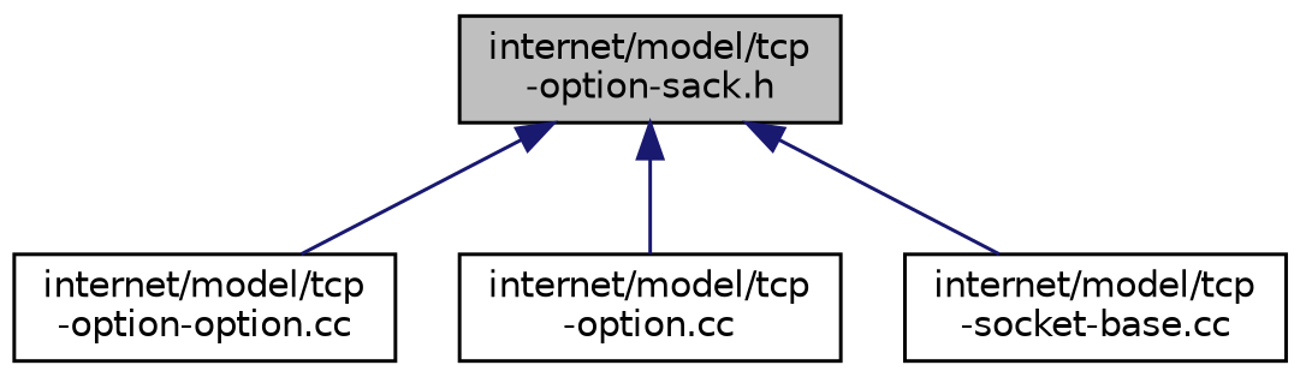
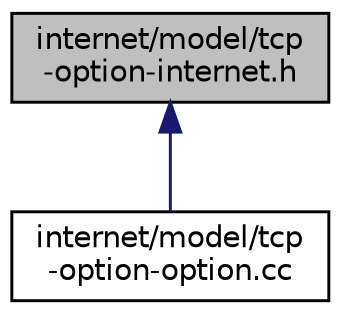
  digraph {
    node [color=black fillcolor=white fontname=Helvetica fontsize=10 shape=record style=filled]
    edge [color=midnightblue dir=back fontname=Helvetica fontsize=10 labelfontname=Helvetica labelfontsize=10 style=solid]
-   n1 [fillcolor=grey75 fontcolor=black height=0.2 label="internet/model/tcp\l-option-sack.h" width=0.4]
+   n1 [fillcolor=grey75 fontcolor=black height=0.2 label="internet/model/tcp\l-option-internet.h" width=0.4]
    n2 [height=0.2 label="internet/model/tcp\l-option-option.cc" width=0.4]
-   n3 [height=0.2 label="internet/model/tcp\l-option.cc" width=0.4]
-   n4 [height=0.2 label="internet/model/tcp\l-socket-base.cc" width=0.4]
    n1 -> n2
-   n1 -> n3
-   n1 -> n4
  }
